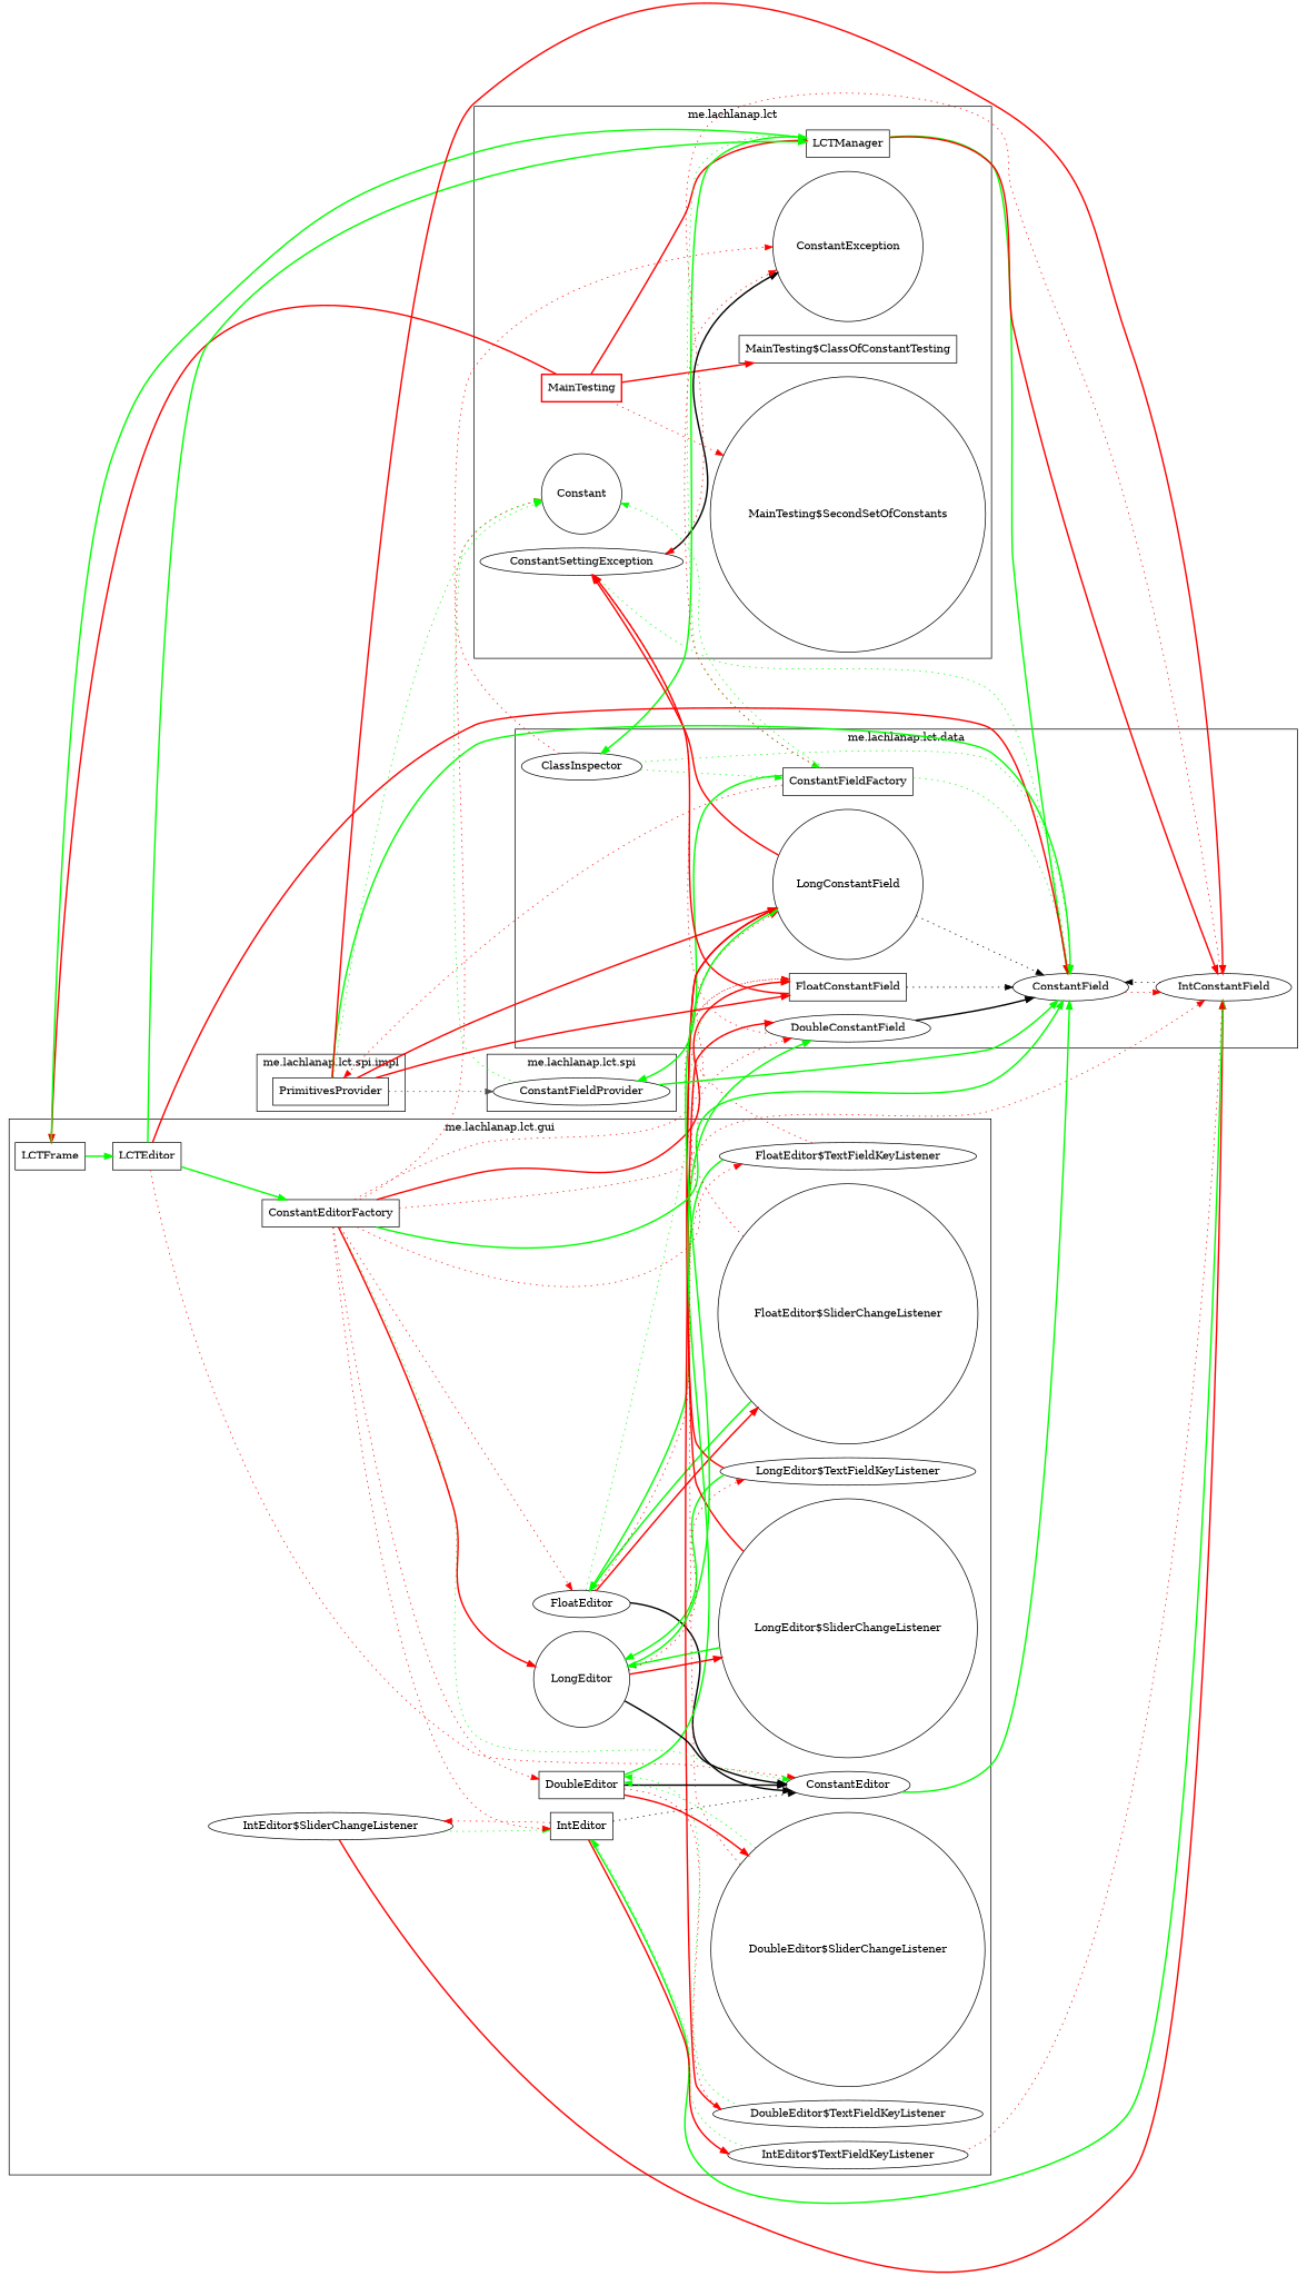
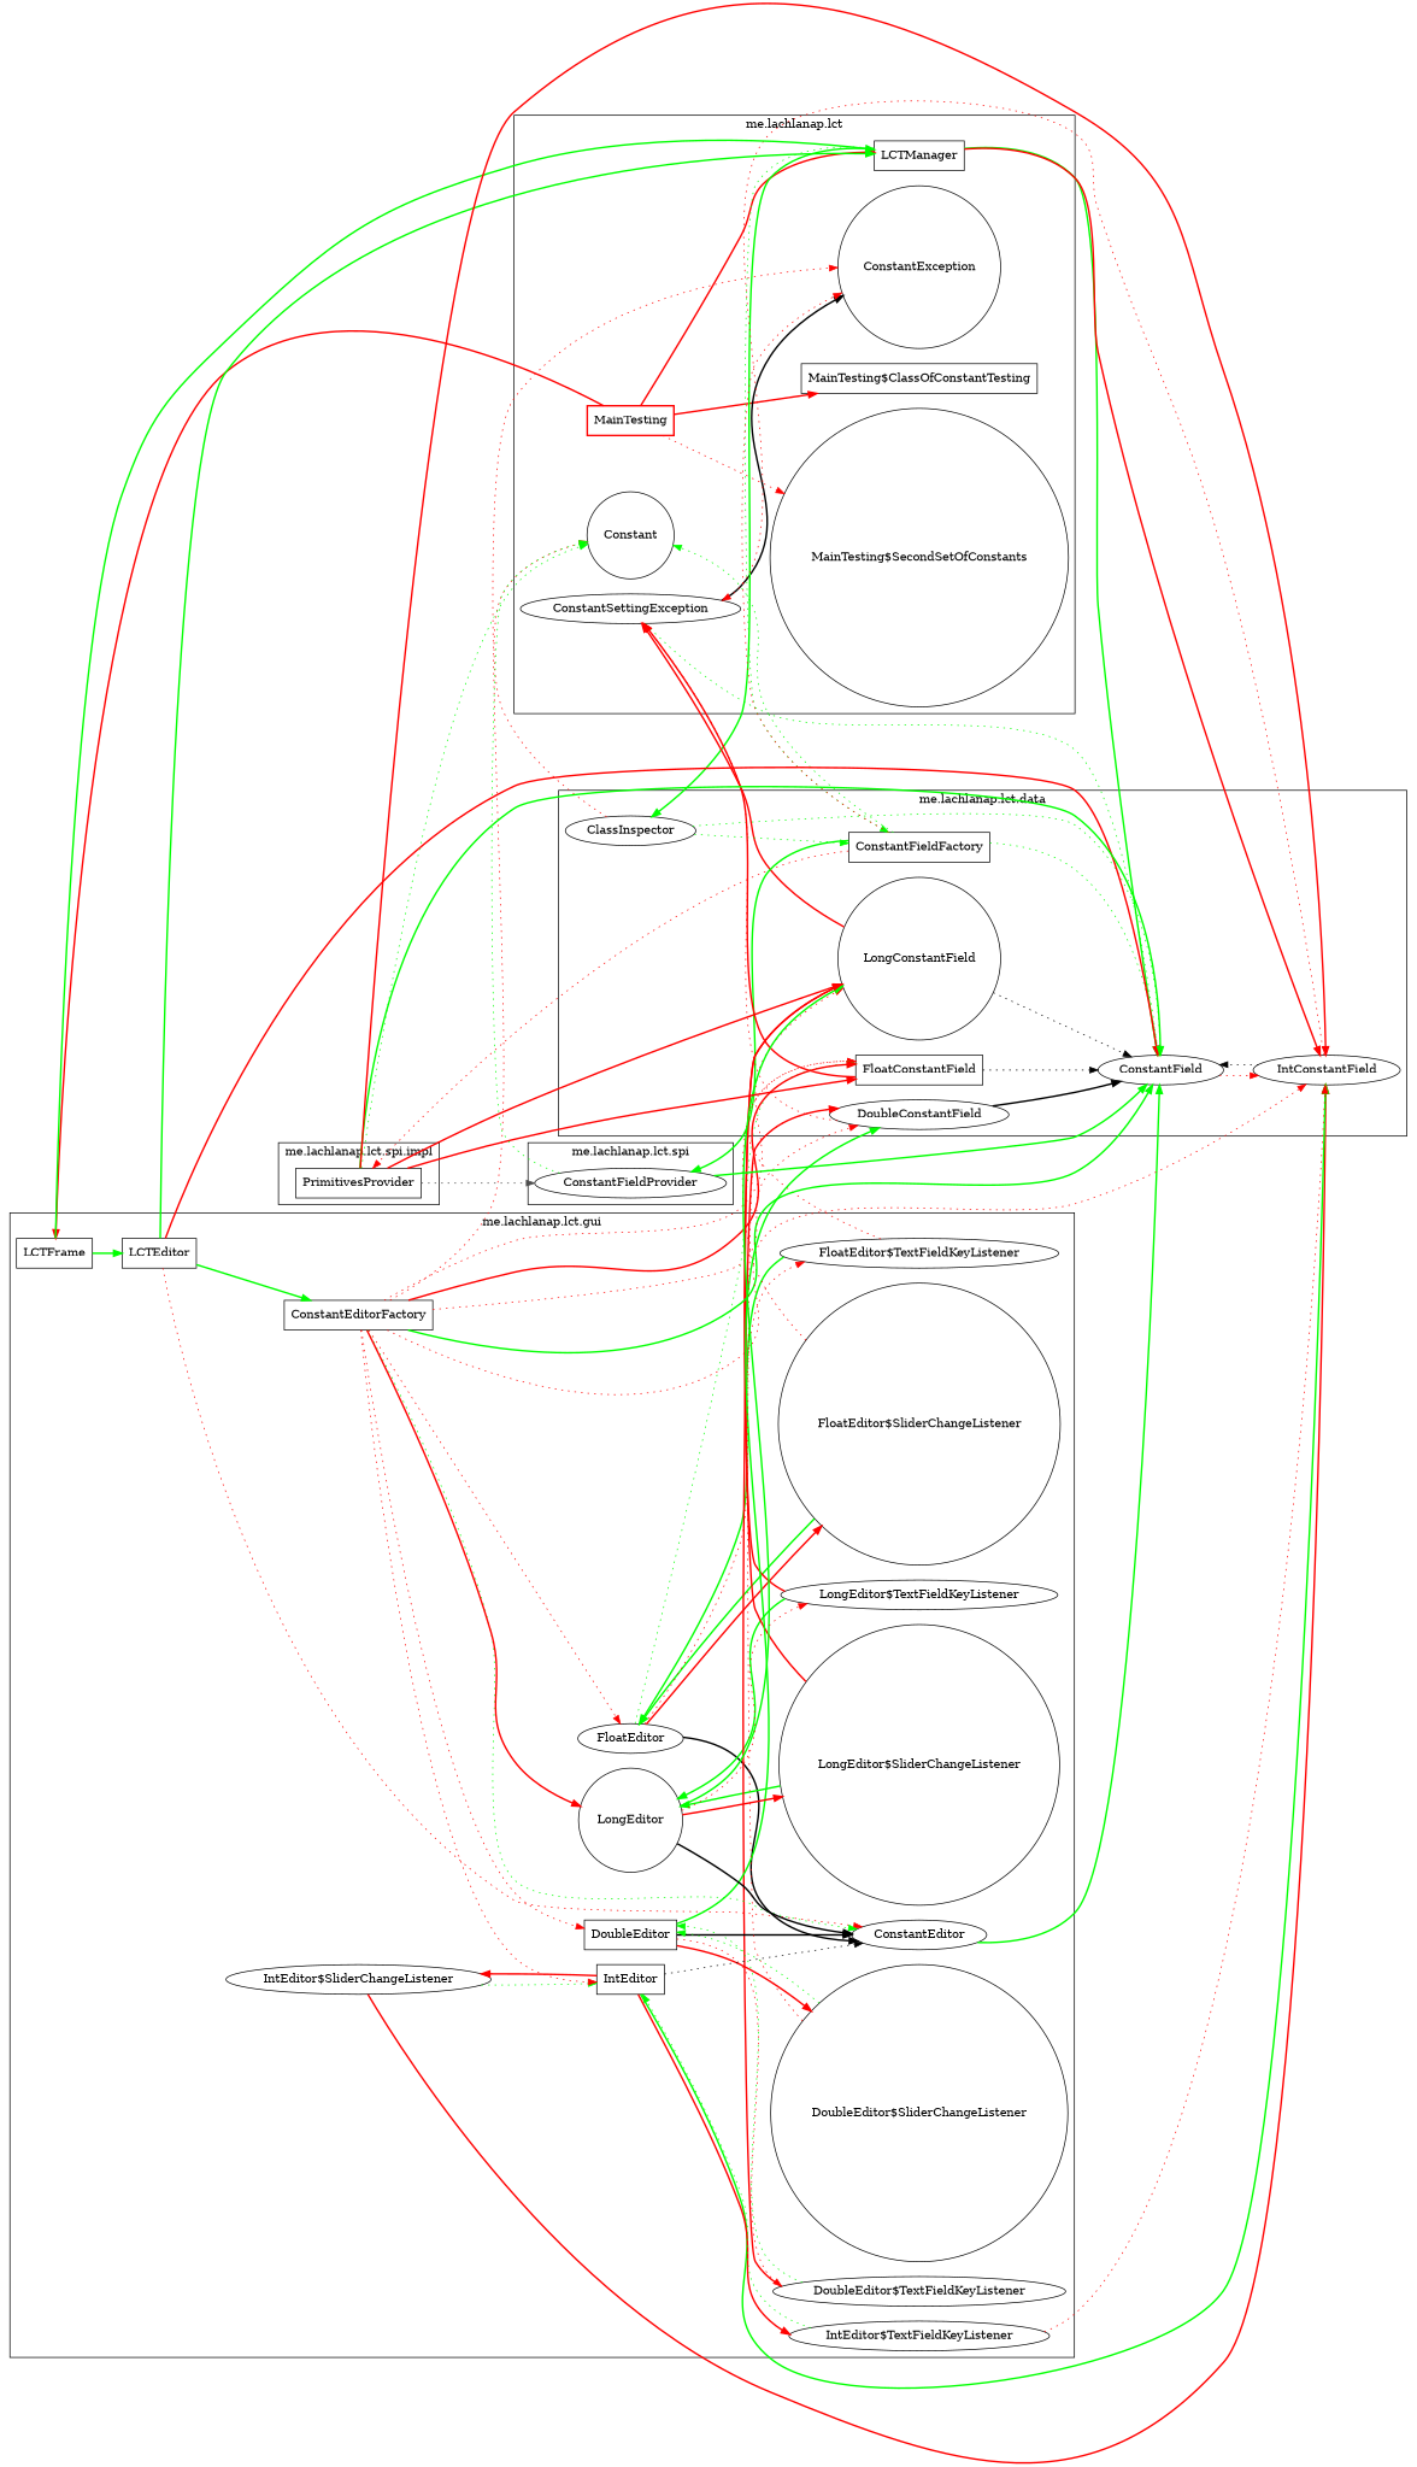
  digraph {
    rankdir=LR
    node [shape=ellipse]
    edge [color=red style=bold weight=0]
    n1 [color=red label=MainTesting shape=box style=bold]
    n2 [label=ConstantSettingException]
    n3 [label=LCTManager shape=box]
    n4 [label="MainTesting$SecondSetOfConstants" shape=circle]
    n5 [label="MainTesting$ClassOfConstantTesting" shape=box]
    n6 [label=ConstantException shape=circle]
    n7 [label=Constant shape=circle]
    n8 [label=LongConstantField shape=circle]
    n9 [label=ConstantFieldFactory shape=box]
    n10 [label=ConstantField]
    n11 [label=ClassInspector]
    n12 [label=FloatConstantField shape=box]
    n13 [label=DoubleConstantField]
    n14 [label=IntConstantField]
    n15 [label="IntEditor$SliderChangeListener"]
    n16 [label="FloatEditor$TextFieldKeyListener"]
    n17 [label=LCTEditor shape=box]
    n18 [label="FloatEditor$SliderChangeListener" shape=circle]
    n19 [label=ConstantEditor]
    n20 [label=FloatEditor]
    n21 [label="LongEditor$TextFieldKeyListener"]
    n22 [label="LongEditor$SliderChangeListener" shape=circle]
    n23 [label="DoubleEditor$TextFieldKeyListener"]
    n24 [label=ConstantEditorFactory shape=box]
    n25 [label=DoubleEditor shape=box]
    n26 [label="DoubleEditor$SliderChangeListener" shape=circle]
    n27 [label=IntEditor shape=box]
    n28 [label="IntEditor$TextFieldKeyListener"]
    n29 [label=LongEditor shape=circle]
    n30 [label=LCTFrame shape=box]
    n31 [label=PrimitivesProvider shape=box]
    n32 [label=ConstantFieldProvider]
    subgraph cluster_1 {
      label="me.lachlanap.lct"
      n1
      n2
      n3
      n4
      n5
      n6
      n7
    }
    subgraph cluster_2 {
      label="me.lachlanap.lct.data"
      n8
      n9
      n10
      n11
      n12
      n13
      n14
    }
    subgraph cluster_3 {
      label="me.lachlanap.lct.gui"
      n15
      n16
      n17
      n18
      n19
      n20
      n21
      n22
      n23
      n24
      n25
      n26
      n27
      n28
      n29
      n30
    }
    subgraph cluster_4 {
      label="me.lachlanap.lct.spi.impl"
      n31
    }
    subgraph cluster_5 {
      label="me.lachlanap.lct.spi"
      n32
    }
    n1 -> n3
    n1 -> n4 [style=dotted]
    n1 -> n5
    n1 -> n30
    n2 -> n6 [color=black weight=4]
    n2 -> n10 [color=green style=dotted weight=1]
    n3 -> n9 [color=green style=dotted weight=1]
    n3 -> n10 [color=green weight=1]
    n3 -> n11 [color=green weight=1]
    n3 -> n14
    n8 -> n2
    n8 -> n10 [color=black style=dotted weight=4]
    n9 -> n6 [style=dotted]
    n9 -> n7 [color=green style=dotted weight=1]
    n9 -> n10 [color=green style=dotted weight=1]
    n9 -> n31 [style=dotted]
    n9 -> n32 [color=green weight=1]
    n10 -> n14 [style=dotted]
    n11 -> n7 [style=dotted]
    n11 -> n9 [color=green style=dotted weight=1]
    n11 -> n10 [color=green style=dotted weight=1]
    n12 -> n2
    n12 -> n10 [color=black style=dotted weight=4]
    n13 -> n2 [style=dotted]
    n13 -> n10 [color=black weight=4]
    n14 -> n2 [style=dotted]
    n14 -> n10 [color=black style=dotted weight=4]
    n15 -> n14
    n15 -> n27 [color=green style=dotted weight=1]
    n16 -> n12 [style=dotted]
    n16 -> n20 [color=green weight=1]
    n17 -> n3 [color=green weight=1]
    n17 -> n10
    n17 -> n19 [style=dotted]
    n17 -> n24 [color=green weight=1]
    n18 -> n12 [style=dotted]
    n18 -> n20 [color=green weight=1]
    n19 -> n10 [color=green weight=1]
    n20 -> n12 [color=green style=dotted weight=1]
    n20 -> n16 [style=dotted]
    n20 -> n18
    n20 -> n19 [color=black weight=4]
    n21 -> n8
    n21 -> n29 [color=green weight=1]
    n22 -> n8
    n22 -> n29 [color=green weight=1]
    n23 -> n13
    n23 -> n25 [color=green style=dotted weight=1]
    n24 -> n6 [style=dotted]
    n24 -> n8 [style=dotted]
    n24 -> n10 [color=green weight=1]
    n24 -> n12
    n24 -> n13 [style=dotted]
    n24 -> n14 [style=dotted]
    n24 -> n19 [color=green style=dotted weight=1]
    n24 -> n20 [style=dotted]
    n24 -> n25 [style=dotted]
    n24 -> n27 [style=dotted]
    n24 -> n29
    n25 -> n13 [color=green weight=1]
    n25 -> n19 [color=black weight=4]
    n25 -> n23 [style=dotted]
    n25 -> n26
    n26 -> n13 [style=dotted]
    n26 -> n25 [color=green style=dotted weight=1]
    n27 -> n14 [color=green weight=1]
-   n27 -> n15 [style=dotted]
+   n27 -> n15
    n27 -> n19 [color=black style=dotted weight=4]
    n27 -> n28
    n28 -> n14 [style=dotted]
    n28 -> n27 [color=green style=dotted weight=1]
    n29 -> n8 [color=green weight=1]
    n29 -> n19 [color=black weight=4]
    n29 -> n21 [style=dotted]
    n29 -> n22
    n30 -> n3 [color=green weight=1]
    n30 -> n17 [color=green weight=1]
    n31 -> n7 [color=green style=dotted weight=1]
    n31 -> n8
    n31 -> n10 [color=green weight=1]
    n31 -> n12
    n31 -> n14
    n31 -> n32 [color=grey30 style=dotted weight=4]
    n32 -> n7 [color=green style=dotted weight=1]
    n32 -> n10 [color=green weight=1]
  }
